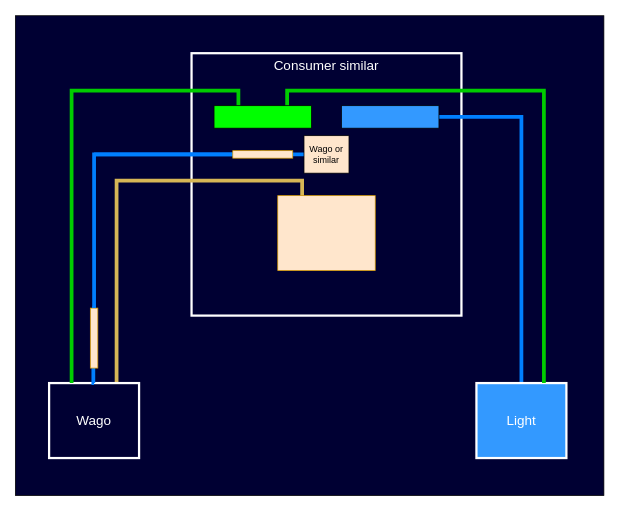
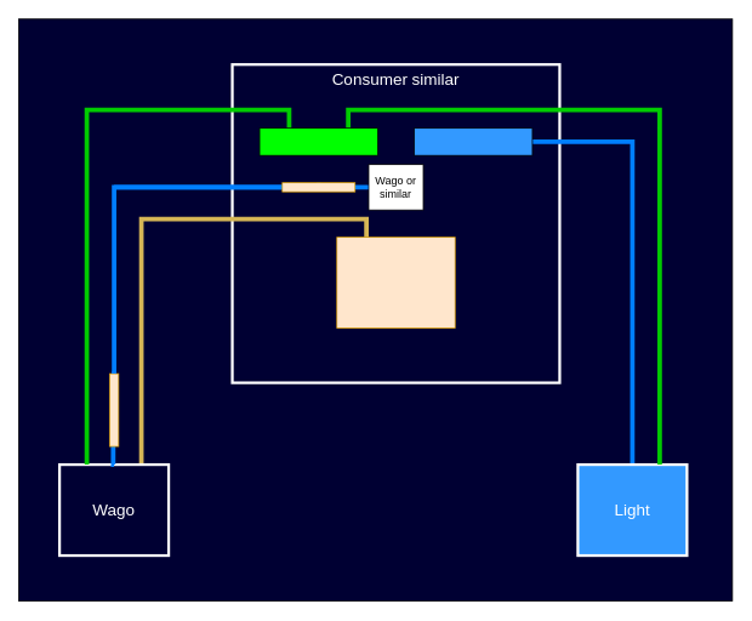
  <mxCell id="0" />
  <mxCell id="1" parent="0" />
  <mxCell id="2" value="" style="rounded=0;whiteSpace=wrap;html=1;fillColor=#000033;" vertex="1" parent="1"><mxGeometry x="20" y="20" width="785" height="640" as="geometry" /></mxCell>
  <mxCell id="3" value="Consumer similar" style="rounded=0;whiteSpace=wrap;html=1;verticalAlign=top;fillColor=#000033;strokeColor=#FFFFFF;strokeWidth=3;fontColor=#FFFFFF;fontSize=18;" vertex="1" parent="1"><mxGeometry x="255" y="70" width="360" height="350" as="geometry" /></mxCell>
  <mxCell id="4" style="edgeStyle=orthogonalEdgeStyle;rounded=0;orthogonalLoop=1;jettySize=auto;html=1;exitX=0.5;exitY=0;exitDx=0;exitDy=0;strokeWidth=5;fillColor=#dae8fc;strokeColor=#007FFF;endArrow=none;endFill=0;entryX=0;entryY=0.5;entryDx=0;entryDy=0;" edge="1" parent="1" source="18" target="16"><mxGeometry relative="1" as="geometry"><mxPoint x="325" y="210" as="targetPoint" /><mxPoint x="124" y="690" as="sourcePoint" /><Array as="points"><mxPoint x="125" y="205" /></Array></mxGeometry></mxCell>
  <mxCell id="5" style="edgeStyle=orthogonalEdgeStyle;rounded=0;orthogonalLoop=1;jettySize=auto;html=1;exitX=0.75;exitY=0;exitDx=0;exitDy=0;entryX=0.25;entryY=0;entryDx=0;entryDy=0;endArrow=none;endFill=0;strokeWidth=5;fillColor=#fff2cc;strokeColor=#d6b656;" edge="1" parent="1" source="6" target="9"><mxGeometry relative="1" as="geometry" /></mxCell>
  <mxCell id="6" value="Wago" style="rounded=0;whiteSpace=wrap;html=1;fillColor=#000033;strokeColor=#FFFFFF;strokeWidth=3;fontColor=#FFFFFF;fontSize=18;" vertex="1" parent="1"><mxGeometry x="65" y="510" width="120" height="100" as="geometry" /></mxCell>
  <mxCell id="7" style="edgeStyle=orthogonalEdgeStyle;rounded=0;orthogonalLoop=1;jettySize=auto;html=1;exitX=0.5;exitY=0;exitDx=0;exitDy=0;entryX=1;entryY=0.5;entryDx=0;entryDy=0;strokeWidth=5;fillColor=#dae8fc;strokeColor=#007FFF;endArrow=none;endFill=0;" edge="1" parent="1" source="8" target="13"><mxGeometry relative="1" as="geometry" /></mxCell>
  <mxCell id="8" value="Light" style="rounded=0;whiteSpace=wrap;html=1;fillColor=#3399ff;strokeColor=#FFFFFF;strokeWidth=3;fontColor=#FFFFFF;fontSize=18;" vertex="1" parent="1"><mxGeometry x="635" y="510" width="120" height="100" as="geometry" /></mxCell>
  <mxCell id="9" value="" style="rounded=0;whiteSpace=wrap;html=1;fillColor=#ffe6cc;strokeColor=#d79b00;" vertex="1" parent="1"><mxGeometry x="370" y="260" width="130" height="100" as="geometry" /></mxCell>
  <mxCell id="10" style="edgeStyle=orthogonalEdgeStyle;rounded=0;orthogonalLoop=1;jettySize=auto;html=1;exitX=0.25;exitY=0;exitDx=0;exitDy=0;entryX=0.25;entryY=0;entryDx=0;entryDy=0;endArrow=none;endFill=0;strokeWidth=5;fillColor=#d5e8d4;strokeColor=#00CC00;" edge="1" parent="1" source="12" target="6"><mxGeometry relative="1" as="geometry" /></mxCell>
  <mxCell id="11" style="edgeStyle=orthogonalEdgeStyle;rounded=0;orthogonalLoop=1;jettySize=auto;html=1;exitX=0.75;exitY=0;exitDx=0;exitDy=0;entryX=0.75;entryY=0;entryDx=0;entryDy=0;endArrow=none;endFill=0;strokeWidth=5;fillColor=#d5e8d4;strokeColor=#00CC00;" edge="1" parent="1" source="12" target="8"><mxGeometry relative="1" as="geometry" /></mxCell>
  <mxCell id="12" value="" style="rounded=0;whiteSpace=wrap;html=1;fillColor=#00FF00;" vertex="1" parent="1"><mxGeometry x="285" y="140" width="130" height="30" as="geometry" /></mxCell>
  <mxCell id="13" value="" style="rounded=0;whiteSpace=wrap;html=1;labelBackgroundColor=#3399FF;fillStyle=solid;fillColor=#3399FF;" vertex="1" parent="1"><mxGeometry x="455" y="140" width="130" height="30" as="geometry" /></mxCell>
  <mxCell id="14" value="" style="edgeStyle=orthogonalEdgeStyle;rounded=0;orthogonalLoop=1;jettySize=auto;html=1;exitX=0.5;exitY=0;exitDx=0;exitDy=0;entryX=0.25;entryY=0;entryDx=0;entryDy=0;strokeWidth=5;fillColor=#dae8fc;strokeColor=#007FFF;endArrow=none;endFill=0;" edge="1" parent="1" source="6" target="15"><mxGeometry relative="1" as="geometry"><mxPoint x="665" y="500" as="targetPoint" /><mxPoint x="125" y="510" as="sourcePoint" /><Array as="points"><mxPoint x="124" y="510" /></Array></mxGeometry></mxCell>
  <mxCell id="15" value="" style="rounded=0;whiteSpace=wrap;html=1;fillColor=#ffe6cc;strokeColor=#d79b00;" vertex="1" parent="1"><mxGeometry x="120" y="410" width="10" height="80" as="geometry" /></mxCell>
- <mxCell id="16" value="Wago or similar" style="rounded=0;whiteSpace=wrap;html=1;fillColor=#ffe6cc;" vertex="1" parent="1"><mxGeometry x="405" y="180" width="60" height="50" as="geometry" /></mxCell>
+ <mxCell id="16" value="Wago or similar" style="rounded=0;whiteSpace=wrap;html=1;" vertex="1" parent="1"><mxGeometry x="405" y="180" width="60" height="50" as="geometry" /></mxCell>
  <mxCell id="17" value="" style="edgeStyle=orthogonalEdgeStyle;rounded=0;orthogonalLoop=1;jettySize=auto;html=1;exitX=0.5;exitY=0;exitDx=0;exitDy=0;strokeWidth=5;fillColor=#dae8fc;strokeColor=#007FFF;endArrow=none;endFill=0;entryX=0;entryY=0.5;entryDx=0;entryDy=0;" edge="1" parent="1" source="15" target="18"><mxGeometry relative="1" as="geometry"><mxPoint x="405" y="205" as="targetPoint" /><mxPoint x="125" y="410" as="sourcePoint" /><Array as="points"><mxPoint x="125" y="205" /><mxPoint x="350" y="205" /></Array></mxGeometry></mxCell>
  <mxCell id="18" value="" style="rounded=0;whiteSpace=wrap;html=1;fillColor=#ffe6cc;strokeColor=#d79b00;rotation=90;" vertex="1" parent="1"><mxGeometry x="345" y="165" width="10" height="80" as="geometry" /></mxCell>
